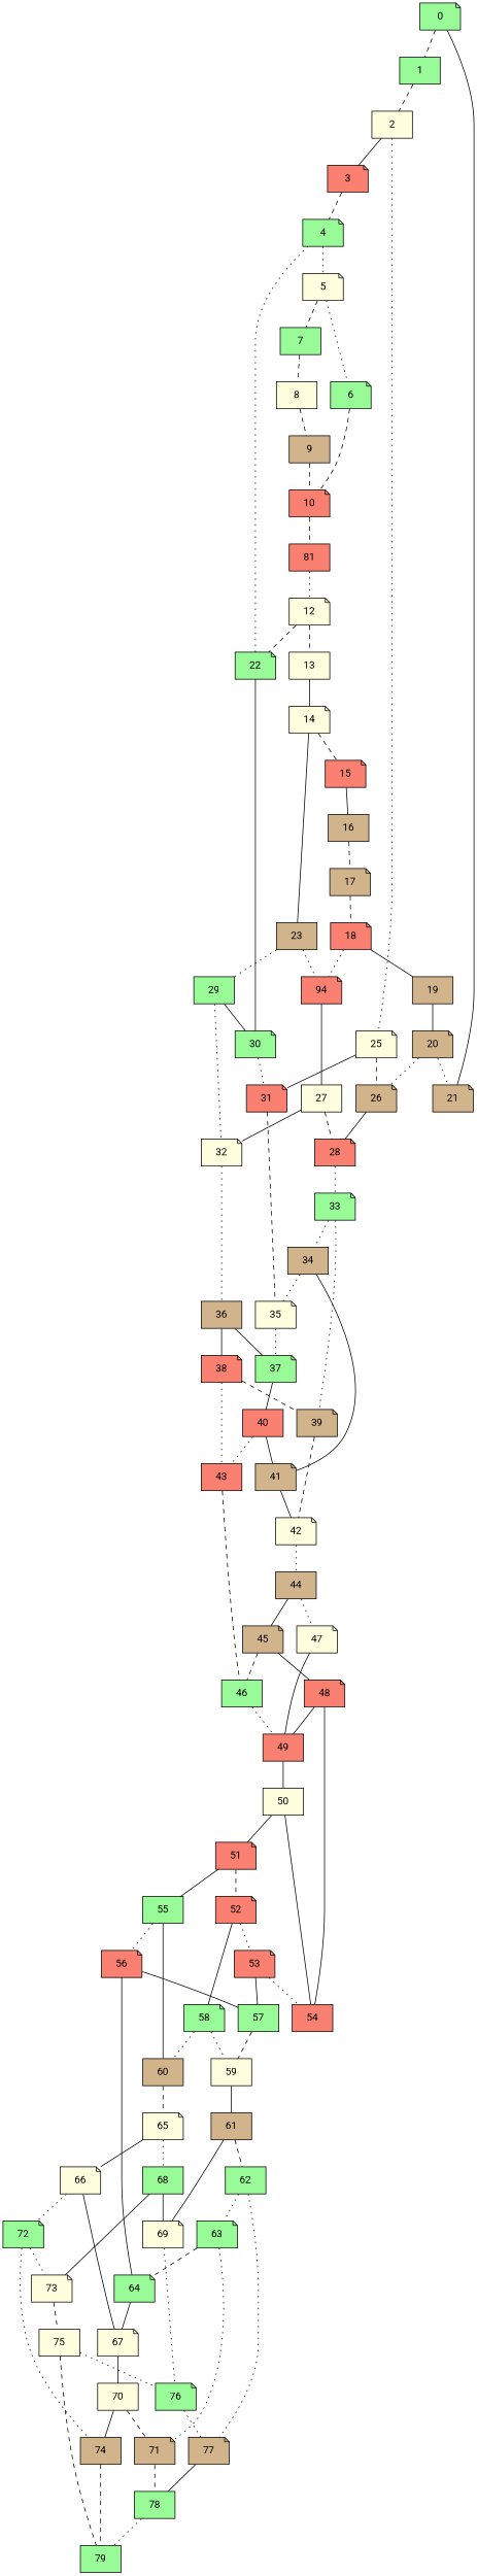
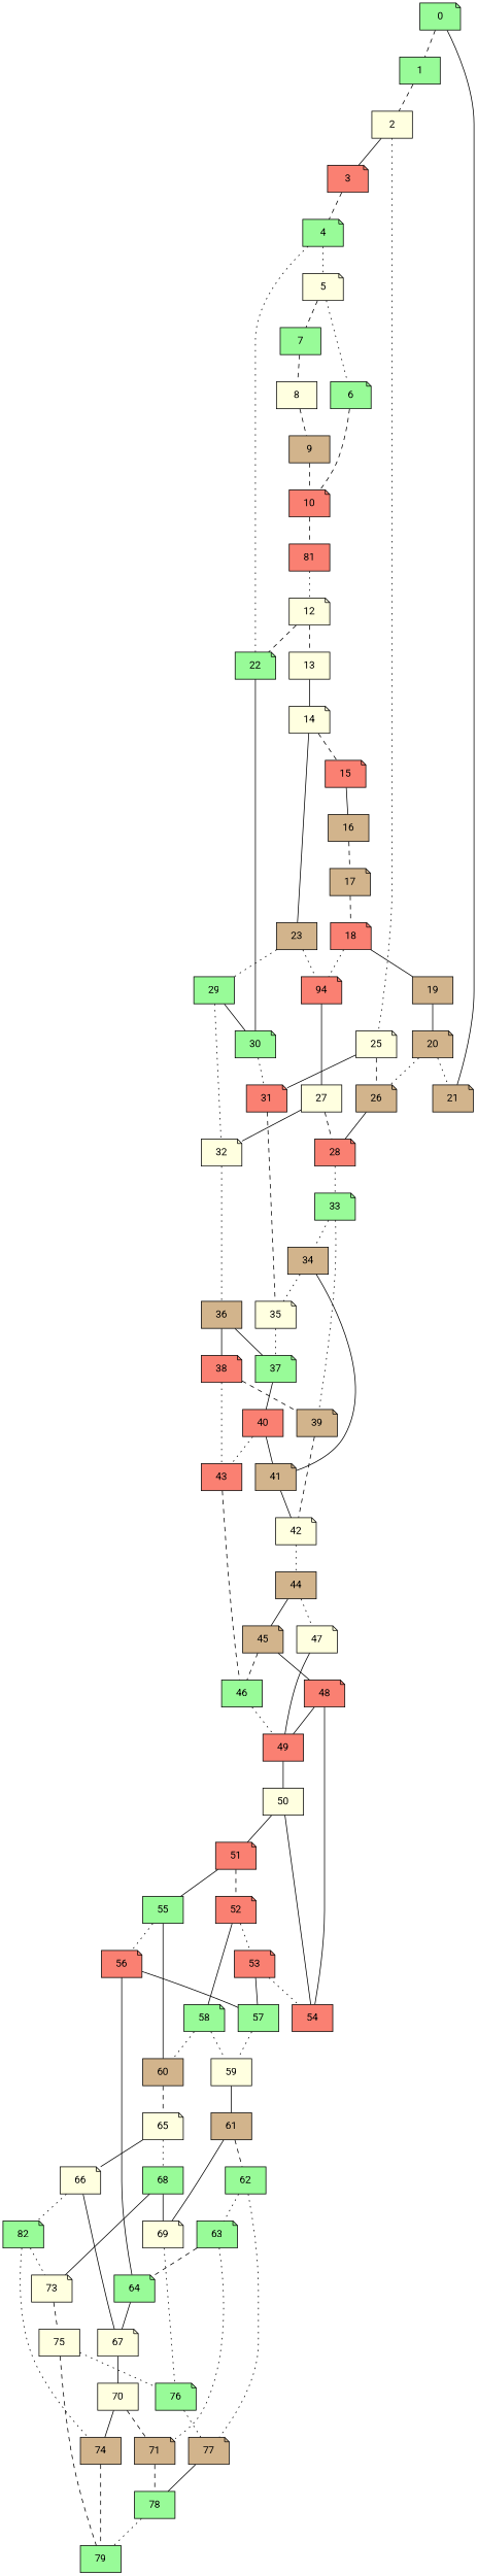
  graph {
    fontname=Roboto
    node [fillcolor=palegreen fontname=Roboto shape=note style=filled]
    edge [fontname=Roboto style=solid]
    1 [shape=box]
    0
    21 [fillcolor=tan]
    2 [fillcolor=lightyellow shape=box]
    3 [fillcolor=salmon]
    25 [fillcolor=lightyellow]
    4
    26 [fillcolor=tan]
    31 [fillcolor=salmon]
    5 [fillcolor=lightyellow]
    22
    28 [fillcolor=salmon]
    35 [fillcolor=lightyellow]
    6
    7 [shape=box]
    30
    10 [fillcolor=salmon]
    8 [fillcolor=lightyellow shape=box]
    n19 [fillcolor=salmon label=81 shape=box]
    9 [fillcolor=tan shape=box]
    12 [fillcolor=lightyellow]
    13 [fillcolor=lightyellow shape=box]
    14 [fillcolor=lightyellow]
    15 [fillcolor=salmon]
    23 [fillcolor=tan shape=box]
    16 [fillcolor=tan shape=box]
    n27 [fillcolor=salmon label=94]
    29 [shape=box]
    17 [fillcolor=tan]
    27 [fillcolor=lightyellow shape=box]
    32 [fillcolor=lightyellow]
    18 [fillcolor=salmon]
    19 [fillcolor=tan shape=box]
    20 [fillcolor=tan]
    33
    36 [fillcolor=tan shape=box]
    37
    34 [fillcolor=tan shape=box]
    39 [fillcolor=tan]
    38 [fillcolor=salmon]
    41 [fillcolor=tan]
    42 [fillcolor=lightyellow]
    40 [fillcolor=salmon shape=box]
    43 [fillcolor=salmon shape=box]
    44 [fillcolor=tan shape=box]
    46 [shape=box]
    49 [fillcolor=salmon shape=box]
    45 [fillcolor=tan]
    47 [fillcolor=lightyellow]
    48 [fillcolor=salmon]
    54 [fillcolor=salmon shape=box]
    50 [fillcolor=lightyellow shape=box]
    51 [fillcolor=salmon]
    52 [fillcolor=salmon]
    55 [shape=box]
    53 [fillcolor=salmon]
    58
    56 [fillcolor=salmon]
    60 [fillcolor=tan shape=box]
    57 [shape=box]
    59 [fillcolor=lightyellow shape=box]
    64
    65 [fillcolor=lightyellow]
    61 [fillcolor=tan shape=box]
    67 [fillcolor=lightyellow]
    66 [fillcolor=lightyellow]
    68 [shape=box]
    70 [fillcolor=lightyellow shape=box]
    62 [shape=box]
    69 [fillcolor=lightyellow]
    63
    77 [fillcolor=tan]
    76
-   72
+   72 [label=82]
    73 [fillcolor=lightyellow]
    71 [fillcolor=tan]
    78 [shape=box]
    79 [shape=box]
    74 [fillcolor=tan shape=box]
    75 [fillcolor=lightyellow shape=box]
    1 -- 2 [style=dashed]
    0 -- 1 [style=dashed]
    0 -- 21
    2 -- 3
    2 -- 25 [style=dotted]
    3 -- 4 [style=dashed]
    25 -- 26 [style=dashed]
    25 -- 31
    4 -- 5 [style=dotted]
    4 -- 22 [style=dotted]
    26 -- 28
    31 -- 35 [style=dashed]
    5 -- 6 [style=dotted]
    5 -- 7 [style=dashed]
    22 -- 30
    28 -- 33 [style=dotted]
    35 -- 37 [style=dotted]
    6 -- 10 [style=dashed]
    7 -- 8 [style=dashed]
    30 -- 31 [style=dotted]
    10 -- n19 [style=dashed]
    8 -- 9 [style=dashed]
    n19 -- 12 [style=dotted]
    9 -- 10 [style=dashed]
    12 -- 22 [style=dashed]
    12 -- 13 [style=dashed]
    13 -- 14
    14 -- 15 [style=dashed]
    14 -- 23
    15 -- 16
    23 -- n27 [style=dotted]
    23 -- 29 [style=dotted]
    16 -- 17 [style=dashed]
    n27 -- 27
    29 -- 30
    29 -- 32 [style=dotted]
    17 -- 18 [style=dashed]
    27 -- 28 [style=dashed]
    27 -- 32
    32 -- 36 [style=dotted]
    18 -- n27 [style=dotted]
    18 -- 19
    19 -- 20
    20 -- 21 [style=dotted]
    20 -- 26 [style=dotted]
    33 -- 34 [style=dotted]
    33 -- 39 [style=dotted]
    36 -- 37
    36 -- 38
    37 -- 40
    34 -- 35 [style=dotted]
    34 -- 41
    39 -- 42 [style=dashed]
    38 -- 39 [style=dashed]
    38 -- 43 [style=dotted]
    41 -- 42
    42 -- 44 [style=dotted]
    40 -- 41
    40 -- 43 [style=dotted]
    43 -- 46 [style=dashed]
    44 -- 45
    44 -- 47 [style=dotted]
    46 -- 49 [style=dotted]
    49 -- 50
    45 -- 46 [style=dashed]
    45 -- 48
    47 -- 49
    48 -- 49
    48 -- 54
    50 -- 54
    50 -- 51
    51 -- 52 [style=dashed]
    51 -- 55
    52 -- 53 [style=dotted]
    52 -- 58
    55 -- 56 [style=dotted]
    55 -- 60
    53 -- 54 [style=dotted]
    53 -- 57
    58 -- 60 [style=dotted]
    58 -- 59 [style=dotted]
    56 -- 57
    56 -- 64
    60 -- 65 [style=dashed]
-   57 -- 59 [style=dashed]
+   57 -- 59 [style=dotted]
    59 -- 61
    64 -- 67
    65 -- 66
    65 -- 68 [style=dotted]
    61 -- 62 [style=dashed]
    61 -- 69
    67 -- 70
    66 -- 67
    66 -- 72 [style=dotted]
    68 -- 69
    68 -- 73
    70 -- 71 [style=dashed]
    70 -- 74
    62 -- 63 [style=dotted]
    62 -- 77 [style=dotted]
    69 -- 76 [style=dotted]
    63 -- 64 [style=dashed]
    63 -- 71 [style=dotted]
    77 -- 78
    76 -- 77 [style=dotted]
    72 -- 73 [style=dotted]
    72 -- 74 [style=dotted]
    73 -- 75 [style=dashed]
    71 -- 78 [style=dashed]
    78 -- 79 [style=dotted]
    74 -- 79 [style=dashed]
    75 -- 76 [style=dotted]
    75 -- 79 [style=dashed]
  }
